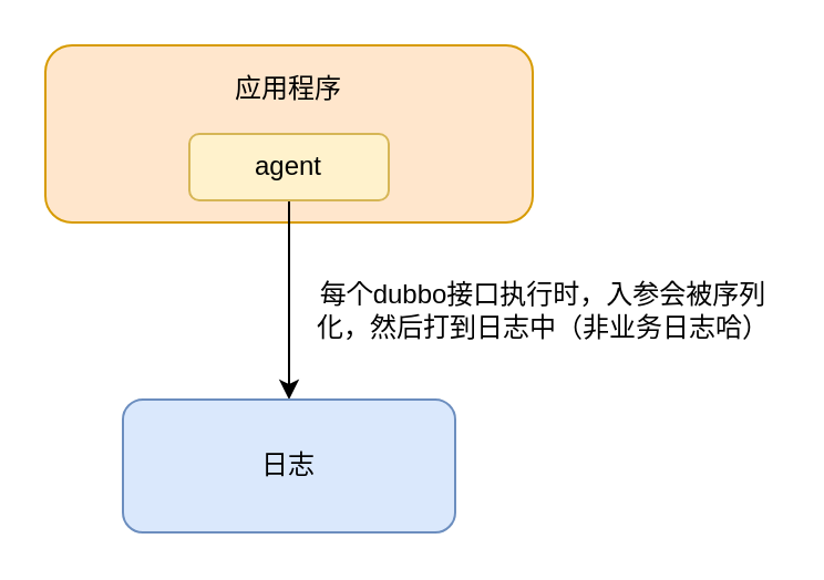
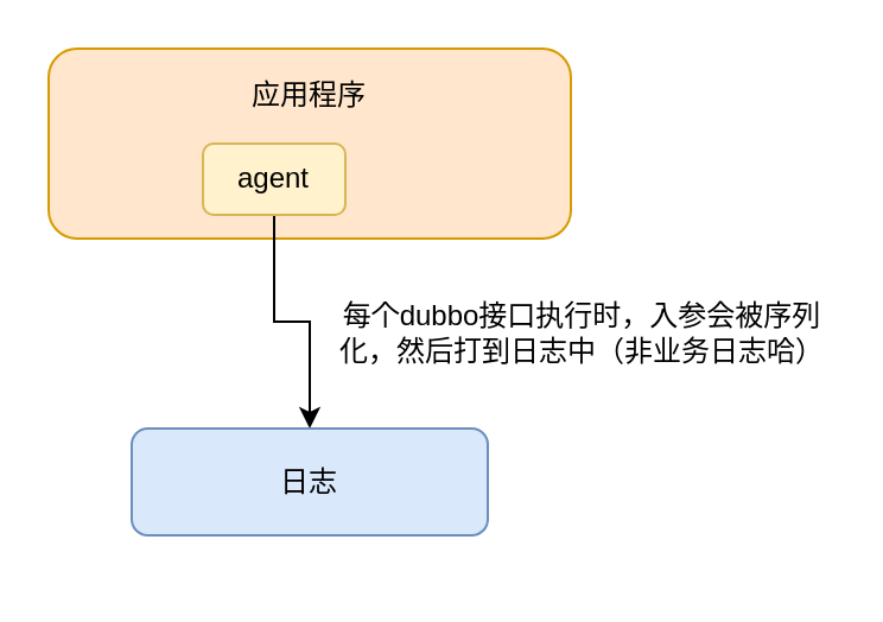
  <mxCell id="0" />
  <mxCell id="1" parent="0" />
  <mxCell id="2" value="" style="rounded=1;whiteSpace=wrap;html=1;fillColor=#ffe6cc;strokeColor=#d79b00;" vertex="1" parent="1"><mxGeometry x="20" y="20" width="220" height="80" as="geometry" /></mxCell>
  <mxCell id="3" style="edgeStyle=orthogonalEdgeStyle;rounded=0;orthogonalLoop=1;jettySize=auto;html=1;exitX=0.5;exitY=1;exitDx=0;exitDy=0;" edge="1" parent="1" source="4" target="6"><mxGeometry relative="1" as="geometry" /></mxCell>
- <mxCell id="4" value="agent" style="rounded=1;whiteSpace=wrap;html=1;fillColor=#fff2cc;strokeColor=#d6b656;" vertex="1" parent="1"><mxGeometry x="85" y="60" width="90" height="30" as="geometry" /></mxCell>
+ <mxCell id="4" value="agent" style="rounded=1;whiteSpace=wrap;html=1;fillColor=#fff2cc;strokeColor=#d6b656;" vertex="1" parent="1"><mxGeometry x="85" y="60" width="60" height="30" as="geometry" /></mxCell>
  <mxCell id="5" value="应用程序" style="text;html=1;strokeColor=none;fillColor=none;align=center;verticalAlign=middle;whiteSpace=wrap;rounded=0;" vertex="1" parent="1"><mxGeometry x="100" y="30" width="60" height="20" as="geometry" /></mxCell>
- <mxCell id="6" value="日志" style="rounded=1;whiteSpace=wrap;html=1;fillColor=#dae8fc;strokeColor=#6c8ebf;" vertex="1" parent="1"><mxGeometry x="55" y="180" width="150" height="60" as="geometry" /></mxCell>
+ <mxCell id="6" value="日志" style="rounded=1;whiteSpace=wrap;html=1;fillColor=#dae8fc;strokeColor=#6c8ebf;" vertex="1" parent="1"><mxGeometry x="55" y="180" width="150" height="45" as="geometry" /></mxCell>
  <mxCell id="7" value="每个dubbo接口执行时，入参会被序列化，然后打到日志中（非业务日志哈）" style="text;html=1;strokeColor=none;fillColor=none;align=center;verticalAlign=middle;whiteSpace=wrap;rounded=0;" vertex="1" parent="1"><mxGeometry x="140" y="120" width="210" height="40" as="geometry" /></mxCell>
